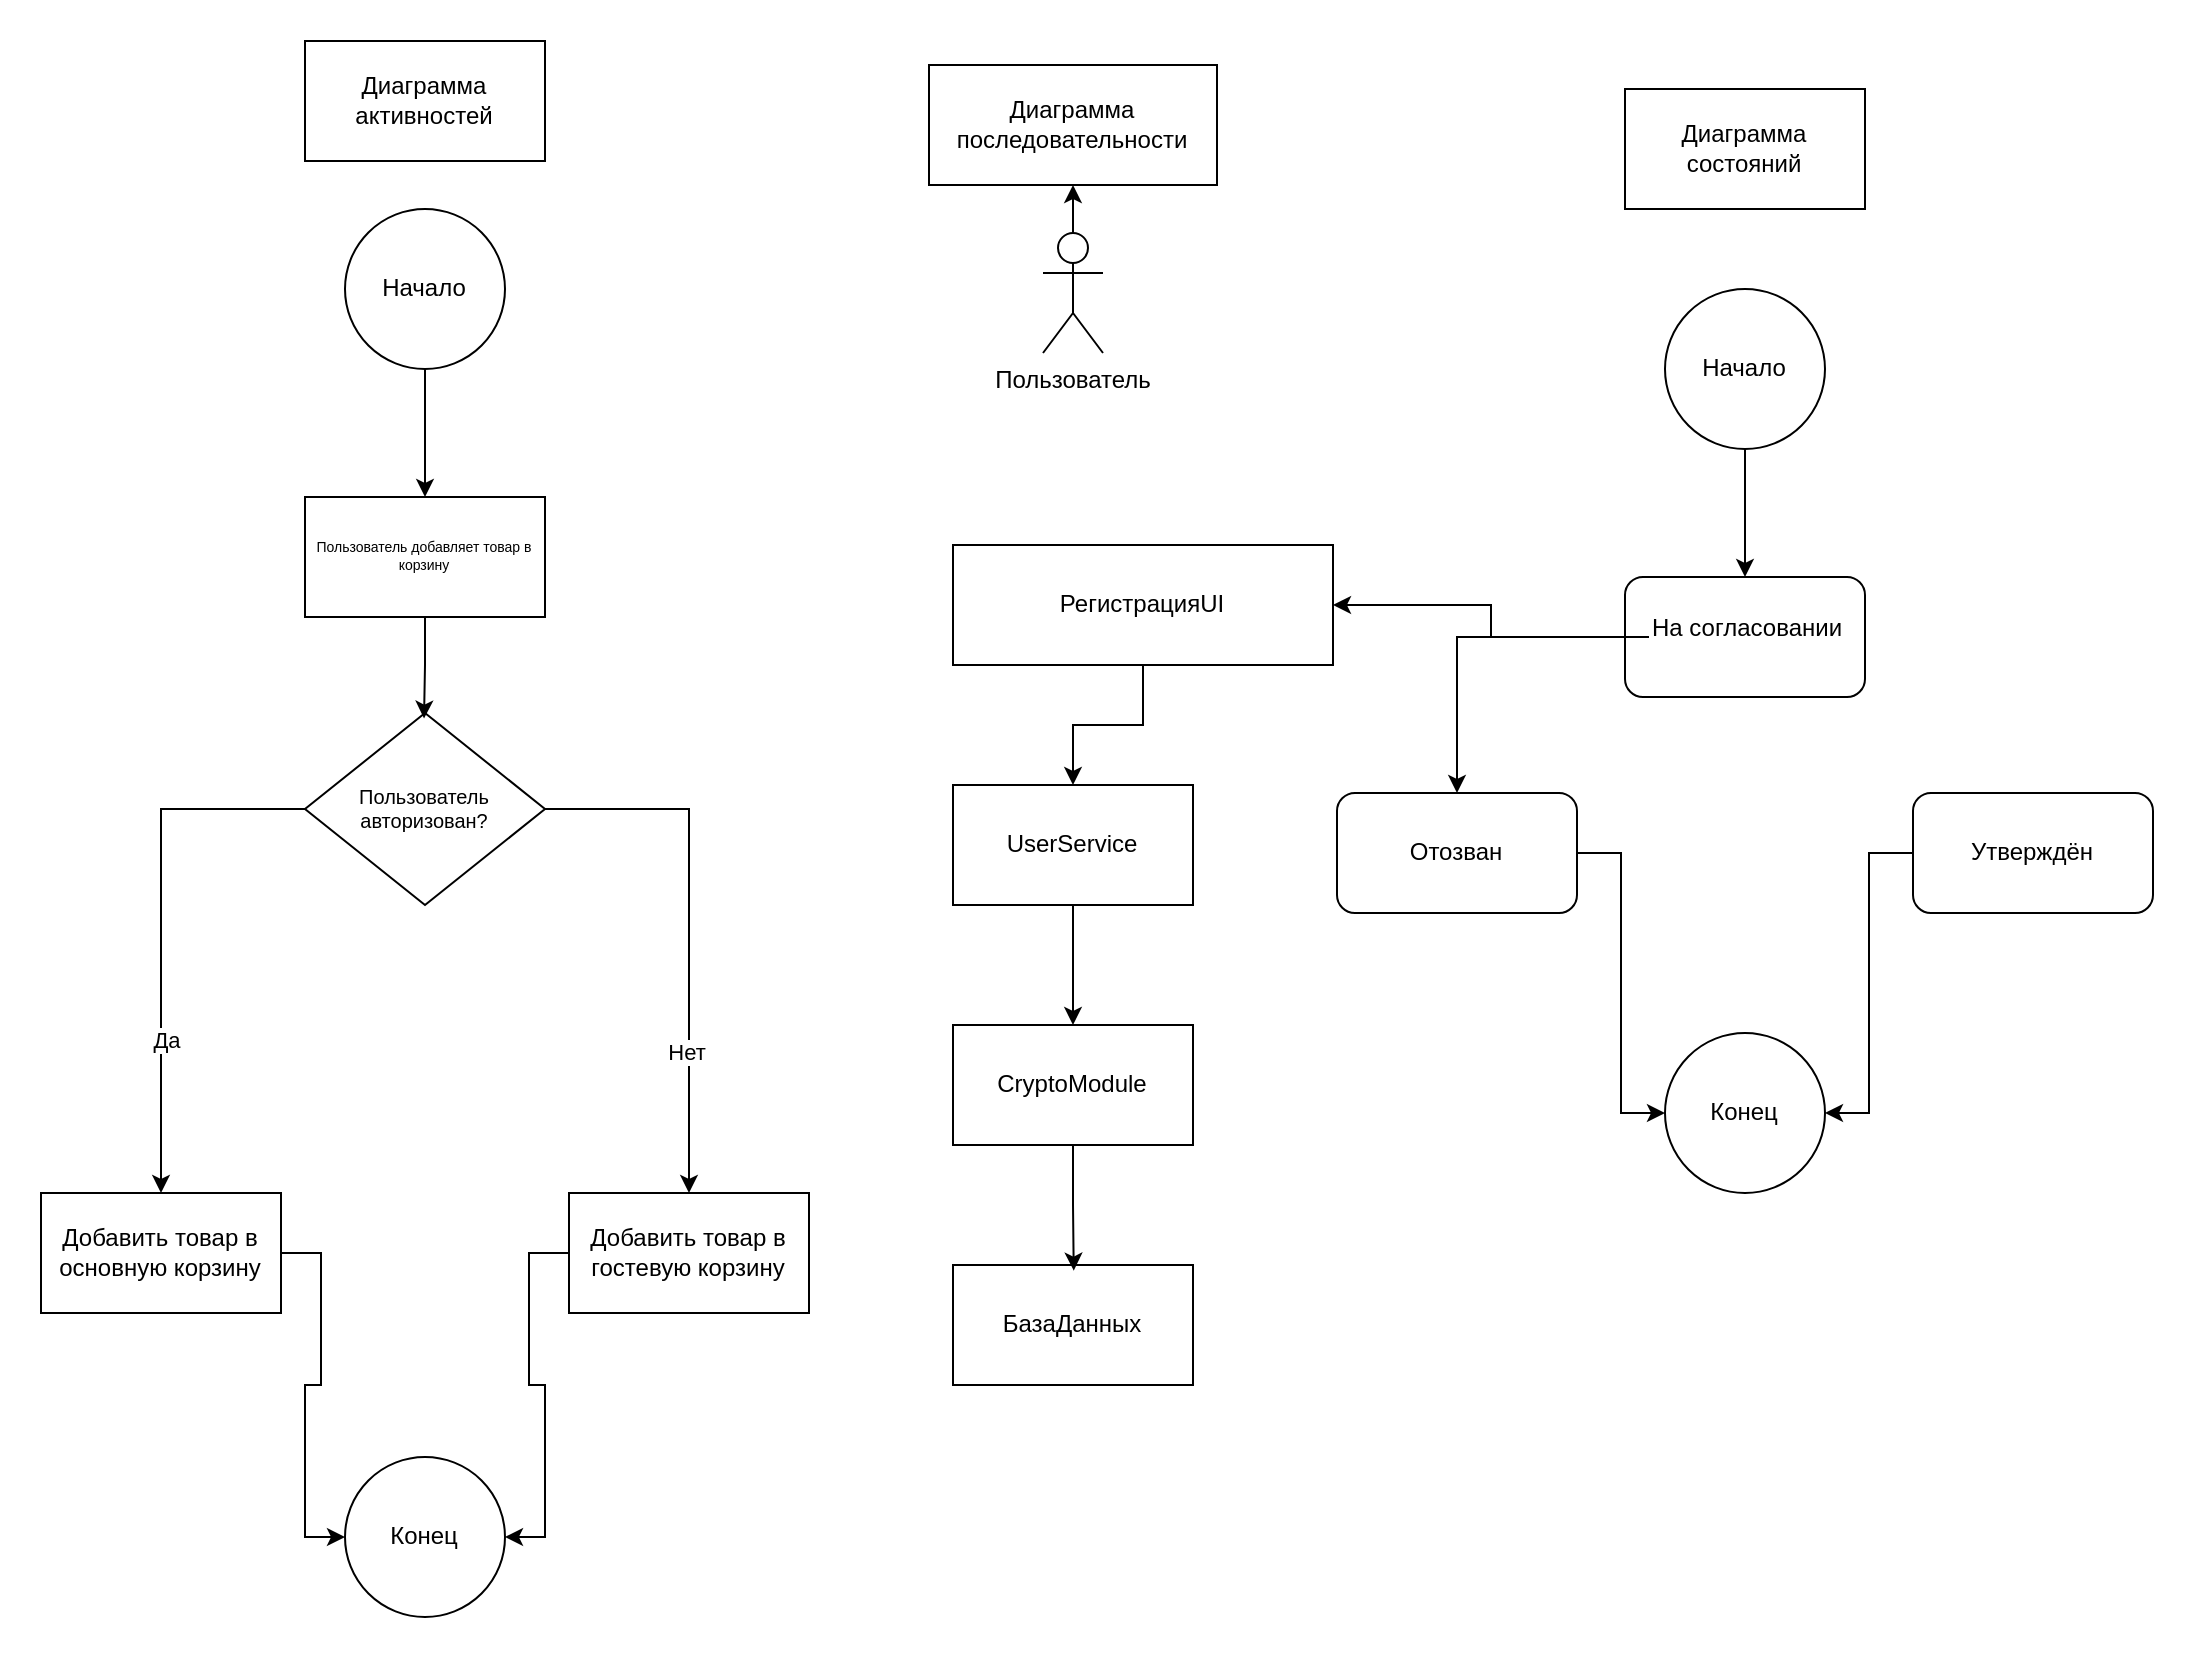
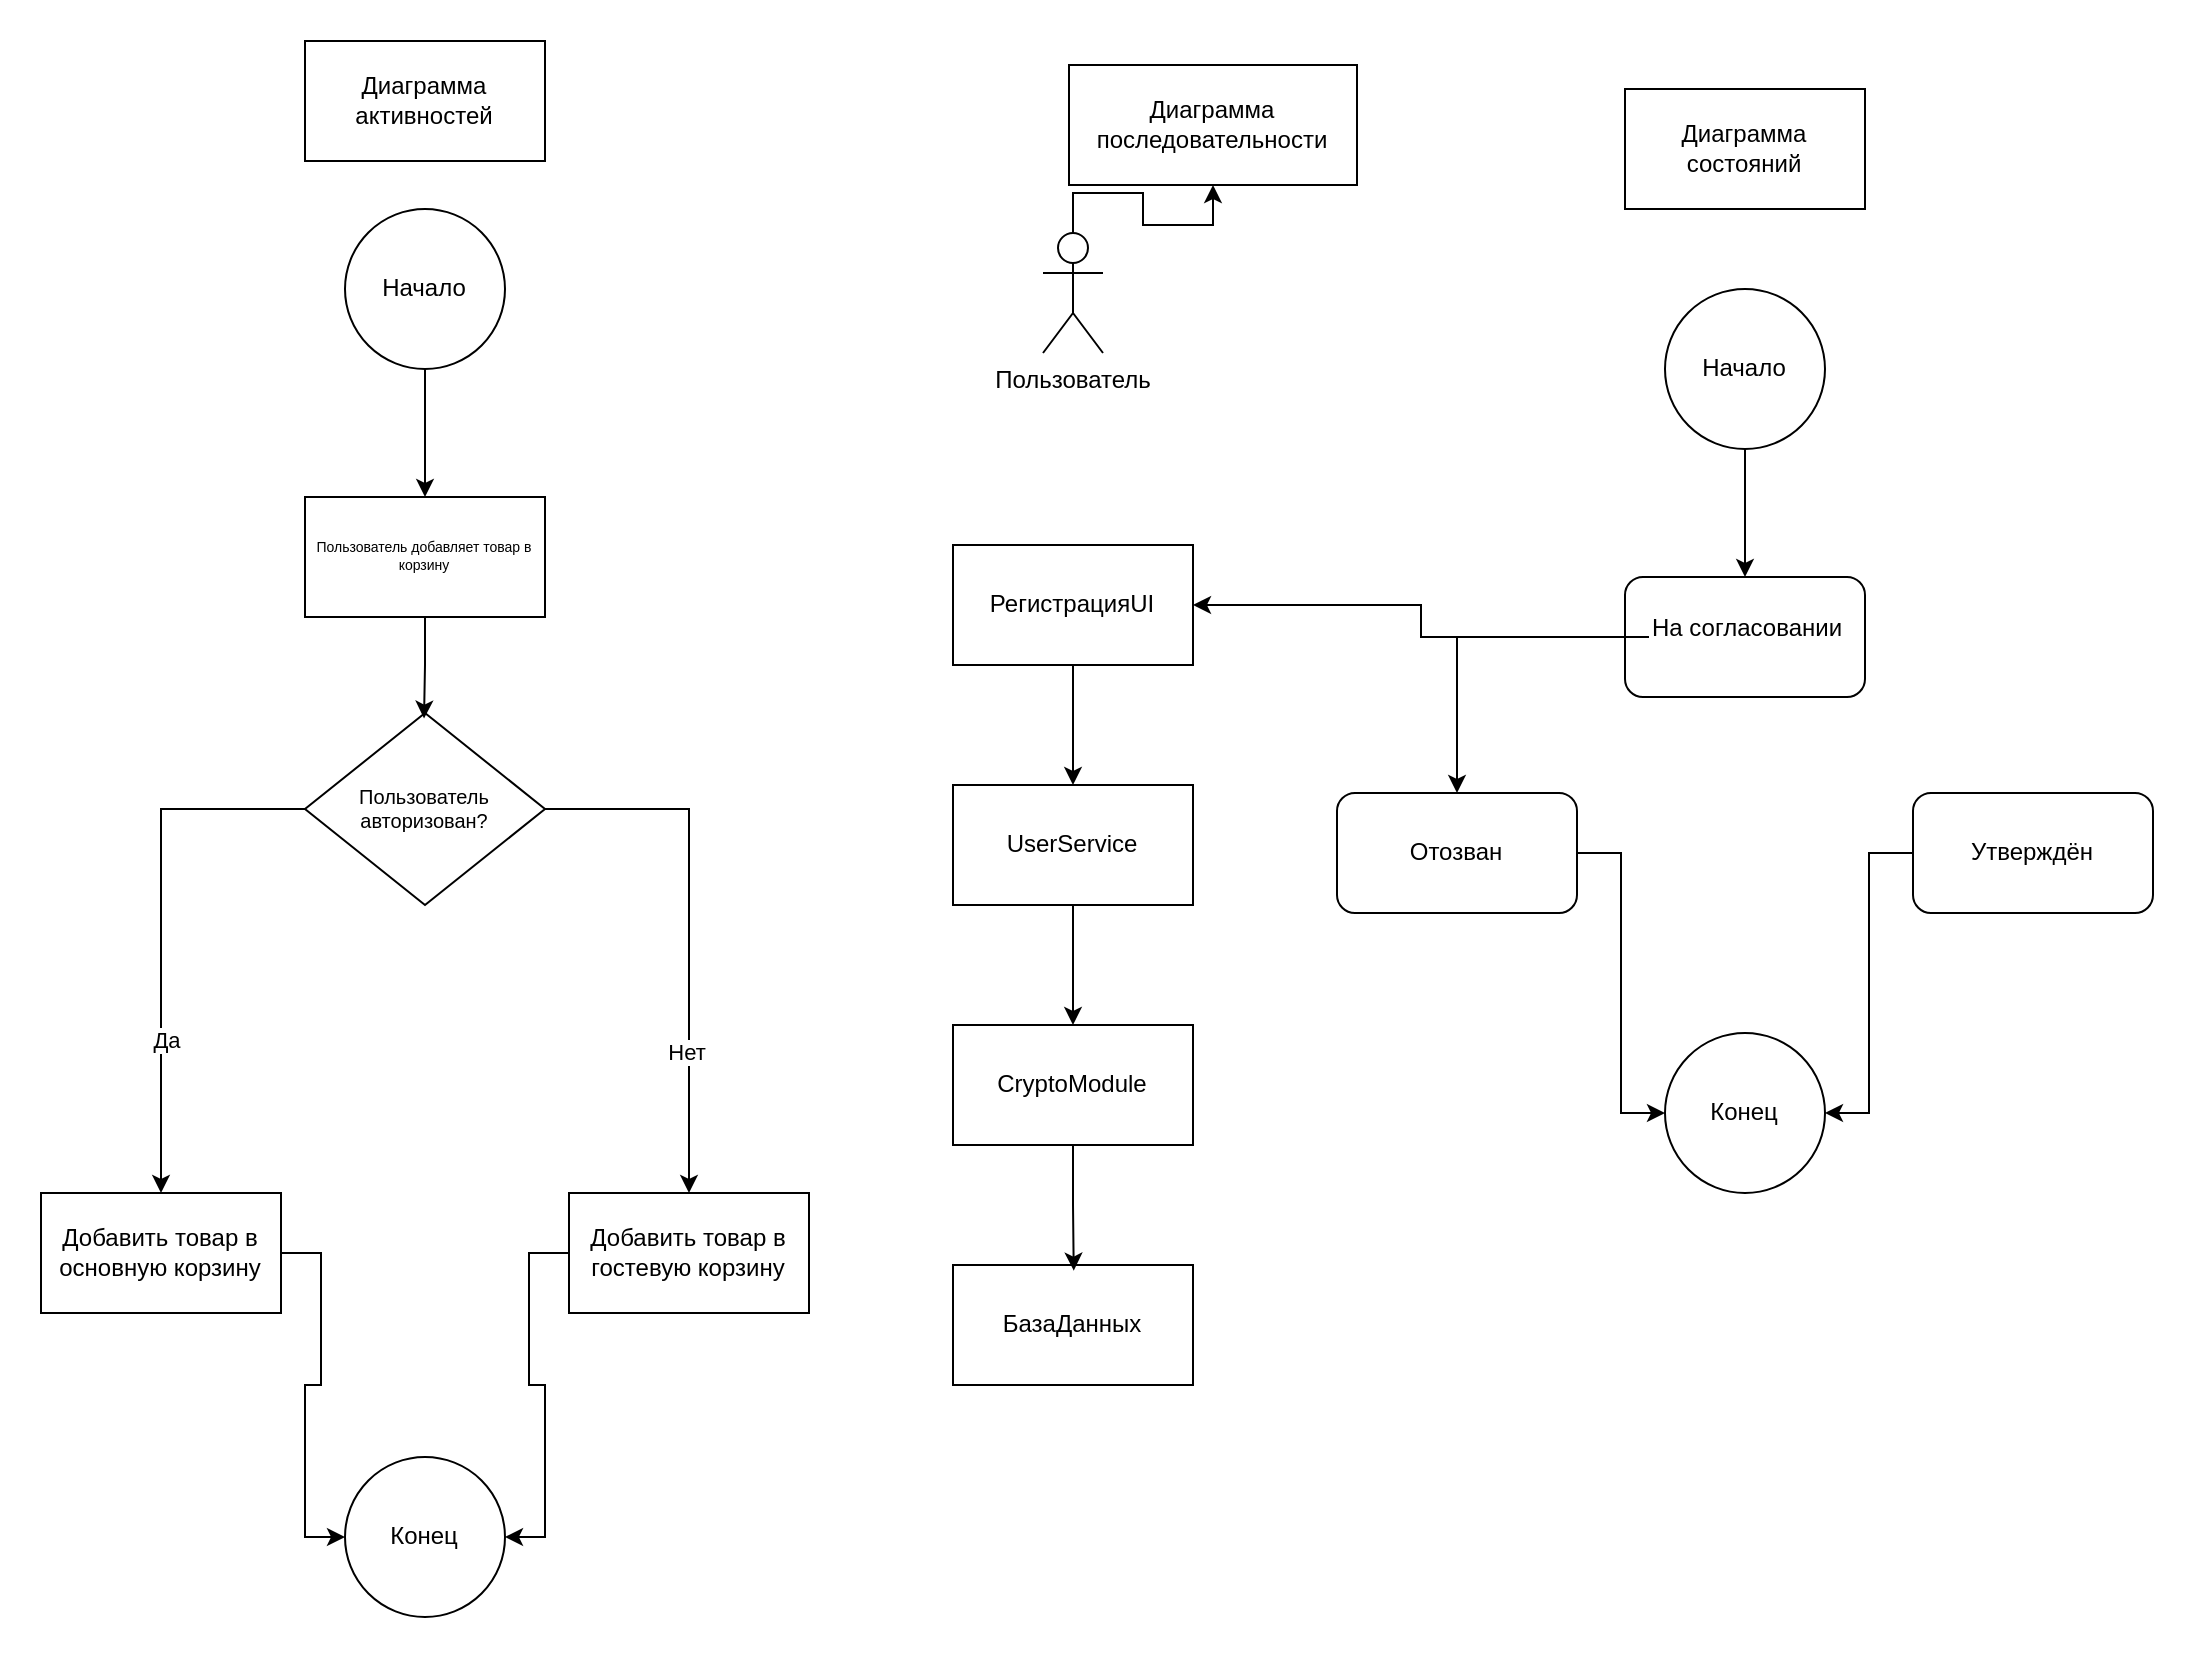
  <mxCell id="0" />
  <mxCell id="1" parent="0" />
  <mxCell id="2" style="edgeStyle=orthogonalEdgeStyle;rounded=0;orthogonalLoop=1;jettySize=auto;html=1;entryX=0.5;entryY=0;entryDx=0;entryDy=0;" edge="1" parent="1" source="3" target="4"><mxGeometry relative="1" as="geometry" /></mxCell>
  <mxCell id="3" value="&lt;div&gt;Начало&lt;/div&gt;" style="ellipse;whiteSpace=wrap;html=1;aspect=fixed;" vertex="1" parent="1"><mxGeometry x="172" y="104" width="80" height="80" as="geometry" /></mxCell>
  <mxCell id="4" value="" style="rounded=0;whiteSpace=wrap;html=1;" vertex="1" parent="1"><mxGeometry x="152" y="248" width="120" height="60" as="geometry" /></mxCell>
  <mxCell id="5" value="Пользователь добавляет товар в корзину" style="text;html=1;align=center;verticalAlign=middle;whiteSpace=wrap;rounded=0;fillOpacity=100;fontSize=7;" vertex="1" parent="1"><mxGeometry x="152" y="260" width="120" height="36" as="geometry" /></mxCell>
  <mxCell id="6" style="edgeStyle=orthogonalEdgeStyle;rounded=0;orthogonalLoop=1;jettySize=auto;html=1;entryX=0.5;entryY=0;entryDx=0;entryDy=0;" edge="1" parent="1" source="10" target="14"><mxGeometry relative="1" as="geometry" /></mxCell>
  <mxCell id="7" value="Да" style="edgeLabel;html=1;align=center;verticalAlign=middle;resizable=0;points=[];" vertex="1" connectable="0" parent="6"><mxGeometry x="0.419" y="2" relative="1" as="geometry"><mxPoint as="offset" /></mxGeometry></mxCell>
  <mxCell id="8" style="edgeStyle=orthogonalEdgeStyle;rounded=0;orthogonalLoop=1;jettySize=auto;html=1;" edge="1" parent="1" source="10" target="16"><mxGeometry relative="1" as="geometry" /></mxCell>
  <mxCell id="9" value="Нет" style="edgeLabel;html=1;align=center;verticalAlign=middle;resizable=0;points=[];" vertex="1" connectable="0" parent="8"><mxGeometry x="0.46" y="-2" relative="1" as="geometry"><mxPoint as="offset" /></mxGeometry></mxCell>
  <mxCell id="10" value="" style="rhombus;whiteSpace=wrap;html=1;" vertex="1" parent="1"><mxGeometry x="152" y="356" width="120" height="96" as="geometry" /></mxCell>
  <mxCell id="11" style="edgeStyle=orthogonalEdgeStyle;rounded=0;orthogonalLoop=1;jettySize=auto;html=1;entryX=0.496;entryY=0.029;entryDx=0;entryDy=0;entryPerimeter=0;" edge="1" parent="1" source="4" target="10"><mxGeometry relative="1" as="geometry" /></mxCell>
  <mxCell id="12" value="Пользователь авторизован?" style="text;html=1;align=center;verticalAlign=middle;whiteSpace=wrap;rounded=0;fontSize=10;" vertex="1" parent="1"><mxGeometry x="182" y="389" width="60" height="30" as="geometry" /></mxCell>
  <mxCell id="13" style="edgeStyle=orthogonalEdgeStyle;rounded=0;orthogonalLoop=1;jettySize=auto;html=1;entryX=0;entryY=0.5;entryDx=0;entryDy=0;" edge="1" parent="1" source="14" target="17"><mxGeometry relative="1" as="geometry" /></mxCell>
  <mxCell id="14" value="Добавить товар в основную корзину" style="rounded=0;whiteSpace=wrap;html=1;" vertex="1" parent="1"><mxGeometry x="20" y="596" width="120" height="60" as="geometry" /></mxCell>
  <mxCell id="15" style="edgeStyle=orthogonalEdgeStyle;rounded=0;orthogonalLoop=1;jettySize=auto;html=1;entryX=1;entryY=0.5;entryDx=0;entryDy=0;" edge="1" parent="1" source="16" target="17"><mxGeometry relative="1" as="geometry" /></mxCell>
  <mxCell id="16" value="Добавить товар в гостевую корзину" style="rounded=0;whiteSpace=wrap;html=1;" vertex="1" parent="1"><mxGeometry x="284" y="596" width="120" height="60" as="geometry" /></mxCell>
  <mxCell id="17" value="Конец" style="ellipse;whiteSpace=wrap;html=1;aspect=fixed;" vertex="1" parent="1"><mxGeometry x="172" y="728" width="80" height="80" as="geometry" /></mxCell>
  <mxCell id="18" style="edgeStyle=orthogonalEdgeStyle;rounded=0;orthogonalLoop=1;jettySize=auto;html=1;" edge="1" parent="1" source="19" target="38"><mxGeometry relative="1" as="geometry" /></mxCell>
  <mxCell id="19" value="Пользователь" style="shape=umlActor;verticalLabelPosition=bottom;verticalAlign=top;html=1;outlineConnect=0;" vertex="1" parent="1"><mxGeometry x="521" y="116" width="30" height="60" as="geometry" /></mxCell>
  <mxCell id="20" style="edgeStyle=orthogonalEdgeStyle;rounded=0;orthogonalLoop=1;jettySize=auto;html=1;entryX=0.5;entryY=0;entryDx=0;entryDy=0;" edge="1" parent="1" source="21" target="23"><mxGeometry relative="1" as="geometry" /></mxCell>
- <mxCell id="21" value="РегистрацияUI" style="rounded=0;whiteSpace=wrap;html=1;" vertex="1" parent="1"><mxGeometry x="476" y="272" width="190" height="60" as="geometry" /></mxCell>
+ <mxCell id="21" value="РегистрацияUI" style="rounded=0;whiteSpace=wrap;html=1;" vertex="1" parent="1"><mxGeometry x="476" y="272" width="120" height="60" as="geometry" /></mxCell>
  <mxCell id="22" style="edgeStyle=orthogonalEdgeStyle;rounded=0;orthogonalLoop=1;jettySize=auto;html=1;entryX=0.5;entryY=0;entryDx=0;entryDy=0;" edge="1" parent="1" source="23" target="24"><mxGeometry relative="1" as="geometry" /></mxCell>
  <mxCell id="23" value="UserService" style="rounded=0;whiteSpace=wrap;html=1;" vertex="1" parent="1"><mxGeometry x="476" y="392" width="120" height="60" as="geometry" /></mxCell>
  <mxCell id="24" value="CryptoModule" style="rounded=0;whiteSpace=wrap;html=1;" vertex="1" parent="1"><mxGeometry x="476" y="512" width="120" height="60" as="geometry" /></mxCell>
  <mxCell id="25" value="БазаДанных" style="rounded=0;whiteSpace=wrap;html=1;" vertex="1" parent="1"><mxGeometry x="476" y="632" width="120" height="60" as="geometry" /></mxCell>
  <mxCell id="26" style="edgeStyle=orthogonalEdgeStyle;rounded=0;orthogonalLoop=1;jettySize=auto;html=1;entryX=0.503;entryY=0.047;entryDx=0;entryDy=0;entryPerimeter=0;" edge="1" parent="1" source="24" target="25"><mxGeometry relative="1" as="geometry" /></mxCell>
  <mxCell id="27" style="edgeStyle=orthogonalEdgeStyle;rounded=0;orthogonalLoop=1;jettySize=auto;html=1;entryX=0.5;entryY=0;entryDx=0;entryDy=0;" edge="1" parent="1" source="28" target="29"><mxGeometry relative="1" as="geometry" /></mxCell>
  <mxCell id="28" value="&lt;div&gt;Начало&lt;/div&gt;" style="ellipse;whiteSpace=wrap;html=1;aspect=fixed;" vertex="1" parent="1"><mxGeometry x="832" y="144" width="80" height="80" as="geometry" /></mxCell>
  <mxCell id="29" value="" style="rounded=1;whiteSpace=wrap;html=1;" vertex="1" parent="1"><mxGeometry x="812" y="288" width="120" height="60" as="geometry" /></mxCell>
  <mxCell id="30" style="edgeStyle=orthogonalEdgeStyle;rounded=0;orthogonalLoop=1;jettySize=auto;html=1;" edge="1" parent="1" source="32" target="21"><mxGeometry relative="1" as="geometry" /></mxCell>
  <mxCell id="31" style="edgeStyle=orthogonalEdgeStyle;rounded=0;orthogonalLoop=1;jettySize=auto;html=1;entryX=0.5;entryY=0;entryDx=0;entryDy=0;" edge="1" parent="1" source="32" target="34"><mxGeometry relative="1" as="geometry" /></mxCell>
  <mxCell id="32" value="На согласовании" style="text;whiteSpace=wrap;html=1;" vertex="1" parent="1"><mxGeometry x="824" y="300" width="108" height="36" as="geometry" /></mxCell>
  <mxCell id="33" style="edgeStyle=orthogonalEdgeStyle;rounded=0;orthogonalLoop=1;jettySize=auto;html=1;entryX=0;entryY=0.5;entryDx=0;entryDy=0;" edge="1" parent="1" source="34" target="37"><mxGeometry relative="1" as="geometry" /></mxCell>
  <mxCell id="34" value="Отозван" style="rounded=1;whiteSpace=wrap;html=1;" vertex="1" parent="1"><mxGeometry x="668" y="396" width="120" height="60" as="geometry" /></mxCell>
  <mxCell id="35" style="edgeStyle=orthogonalEdgeStyle;rounded=0;orthogonalLoop=1;jettySize=auto;html=1;entryX=1;entryY=0.5;entryDx=0;entryDy=0;" edge="1" parent="1" source="36" target="37"><mxGeometry relative="1" as="geometry" /></mxCell>
  <mxCell id="36" value="Утверждён" style="rounded=1;whiteSpace=wrap;html=1;" vertex="1" parent="1"><mxGeometry x="956" y="396" width="120" height="60" as="geometry" /></mxCell>
  <mxCell id="37" value="Конец" style="ellipse;whiteSpace=wrap;html=1;aspect=fixed;fillColor=light-dark(#FFFFFF, #9a9996);" vertex="1" parent="1"><mxGeometry x="832" y="516" width="80" height="80" as="geometry" /></mxCell>
- <mxCell id="38" value="Диаграмма последовательности" style="rounded=0;whiteSpace=wrap;html=1;" vertex="1" parent="1"><mxGeometry x="464" y="32" width="144" height="60" as="geometry" /></mxCell>
+ <mxCell id="38" value="Диаграмма последовательности" style="rounded=0;whiteSpace=wrap;html=1;" vertex="1" parent="1"><mxGeometry x="534" y="32" width="144" height="60" as="geometry" /></mxCell>
  <mxCell id="39" value="Диаграмма состояний" style="rounded=0;whiteSpace=wrap;html=1;" vertex="1" parent="1"><mxGeometry x="812" y="44" width="120" height="60" as="geometry" /></mxCell>
  <mxCell id="40" value="Диаграмма активностей" style="rounded=0;whiteSpace=wrap;html=1;" vertex="1" parent="1"><mxGeometry x="152" y="20" width="120" height="60" as="geometry" /></mxCell>
